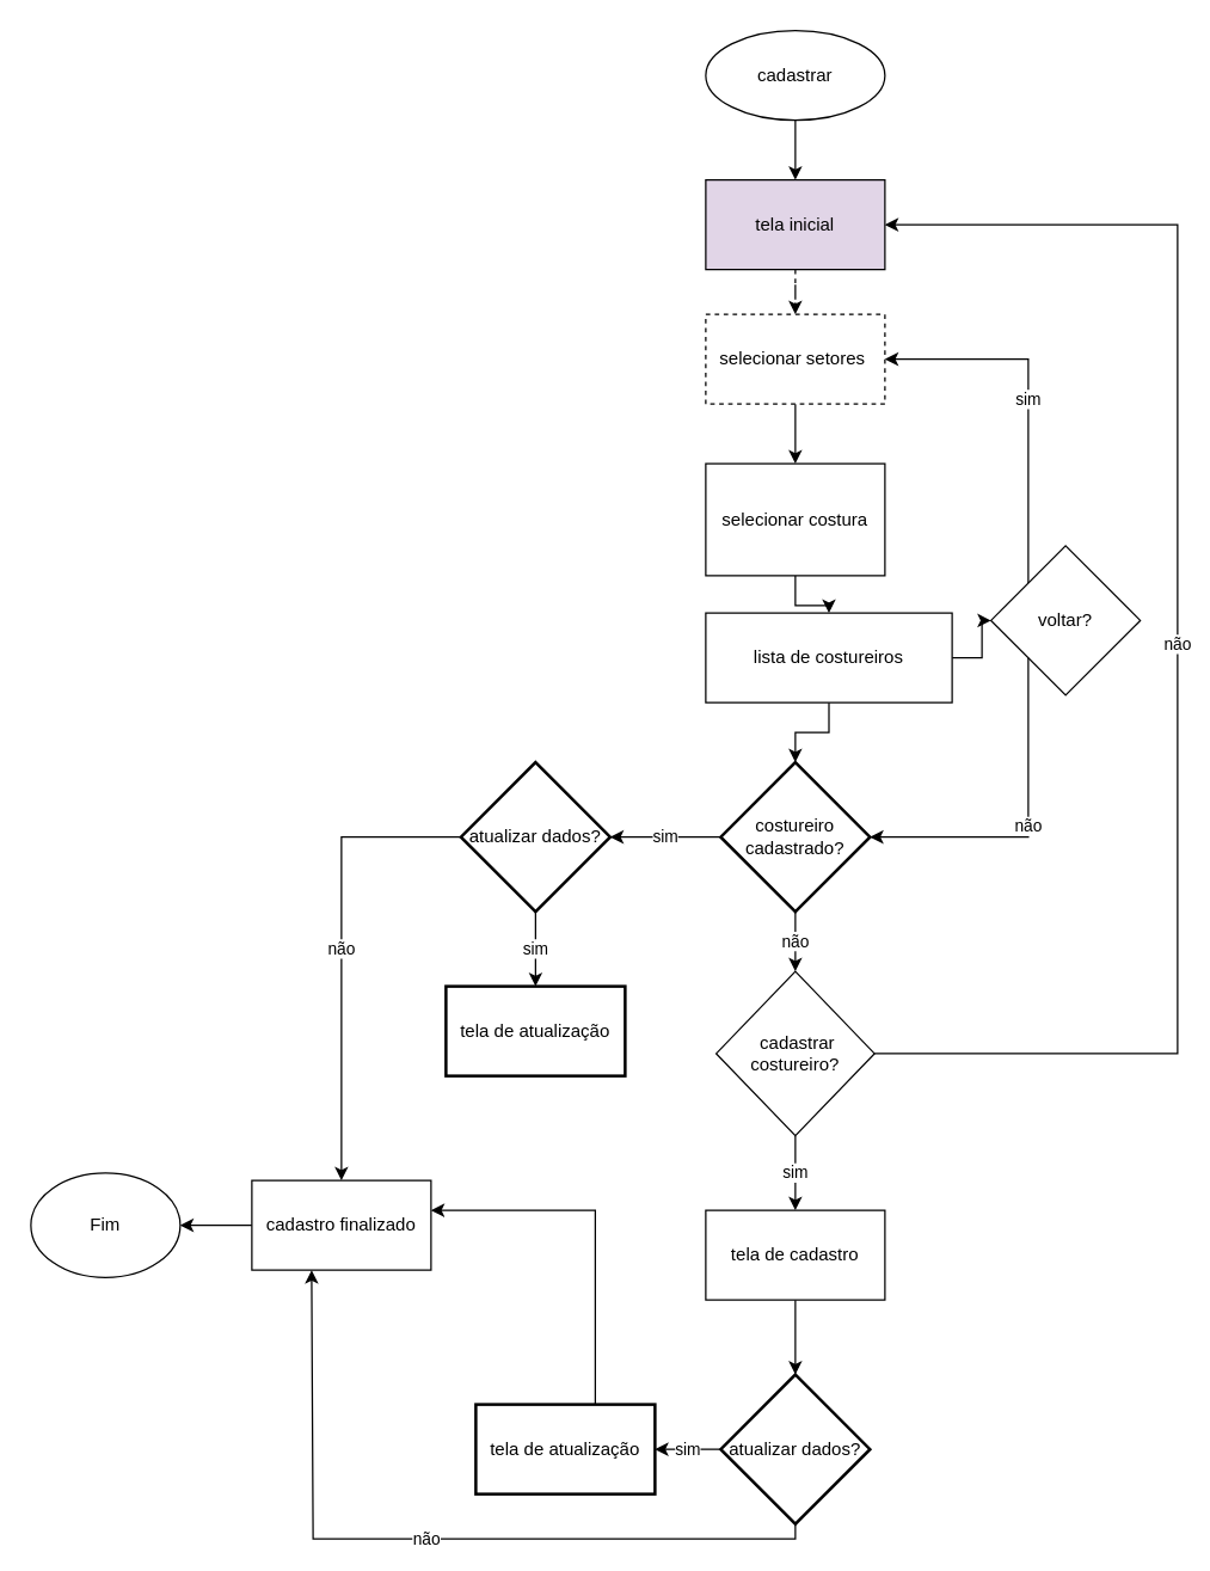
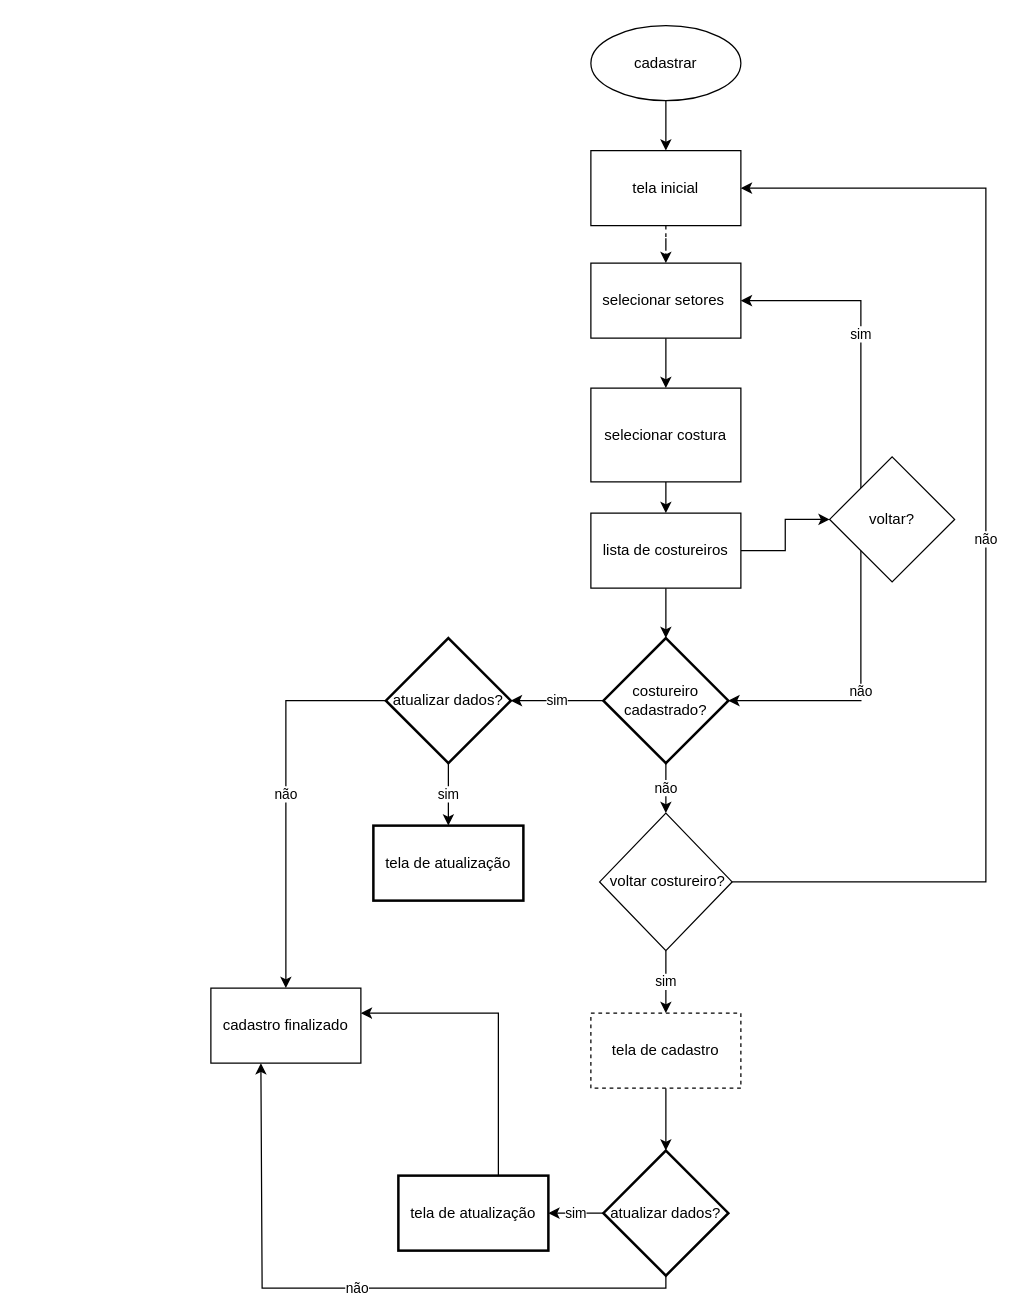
  <mxCell id="0" />
  <mxCell id="1" parent="0" />
  <mxCell id="2" value="" style="edgeStyle=orthogonalEdgeStyle;rounded=0;orthogonalLoop=1;jettySize=auto;html=1;" edge="1" parent="1" source="3" target="5"><mxGeometry relative="1" as="geometry" /></mxCell>
  <mxCell id="3" value="cadastrar" style="ellipse;whiteSpace=wrap;html=1;" vertex="1" parent="1"><mxGeometry x="472" y="20" width="120" height="60" as="geometry" /></mxCell>
  <mxCell id="4" value="" style="edgeStyle=orthogonalEdgeStyle;rounded=0;orthogonalLoop=1;jettySize=auto;html=1;dashed=1;" edge="1" parent="1" source="5" target="7"><mxGeometry relative="1" as="geometry" /></mxCell>
- <mxCell id="5" value="tela inicial" style="rounded=0;whiteSpace=wrap;html=1;fillColor=#e1d5e7;" vertex="1" parent="1"><mxGeometry x="472" y="120" width="120" height="60" as="geometry" /></mxCell>
+ <mxCell id="5" value="tela inicial" style="rounded=0;whiteSpace=wrap;html=1;" vertex="1" parent="1"><mxGeometry x="472" y="120" width="120" height="60" as="geometry" /></mxCell>
  <mxCell id="6" value="" style="edgeStyle=orthogonalEdgeStyle;rounded=0;orthogonalLoop=1;jettySize=auto;html=1;" edge="1" parent="1" source="7" target="9"><mxGeometry relative="1" as="geometry" /></mxCell>
- <mxCell id="7" value="selecionar setores&amp;nbsp;" style="rounded=0;whiteSpace=wrap;html=1;dashed=1;" vertex="1" parent="1"><mxGeometry x="472" y="210" width="120" height="60" as="geometry" /></mxCell>
+ <mxCell id="7" value="selecionar setores&amp;nbsp;" style="rounded=0;whiteSpace=wrap;html=1;" vertex="1" parent="1"><mxGeometry x="472" y="210" width="120" height="60" as="geometry" /></mxCell>
  <mxCell id="8" value="" style="edgeStyle=orthogonalEdgeStyle;rounded=0;orthogonalLoop=1;jettySize=auto;html=1;" edge="1" parent="1" source="9" target="12"><mxGeometry relative="1" as="geometry" /></mxCell>
  <mxCell id="9" value="selecionar costura" style="rounded=0;whiteSpace=wrap;html=1;" vertex="1" parent="1"><mxGeometry x="472" y="310" width="120" height="75" as="geometry" /></mxCell>
  <mxCell id="10" value="" style="edgeStyle=orthogonalEdgeStyle;rounded=0;orthogonalLoop=1;jettySize=auto;html=1;" edge="1" parent="1" source="12" target="20"><mxGeometry relative="1" as="geometry" /></mxCell>
  <mxCell id="11" value="" style="edgeStyle=orthogonalEdgeStyle;rounded=0;orthogonalLoop=1;jettySize=auto;html=1;" edge="1" parent="1" source="12" target="14"><mxGeometry relative="1" as="geometry" /></mxCell>
- <mxCell id="12" value="lista de costureiros" style="rounded=0;whiteSpace=wrap;html=1;" vertex="1" parent="1"><mxGeometry x="472" y="410" width="165" height="60" as="geometry" /></mxCell>
+ <mxCell id="12" value="lista de costureiros" style="rounded=0;whiteSpace=wrap;html=1;" vertex="1" parent="1"><mxGeometry x="472" y="410" width="120" height="60" as="geometry" /></mxCell>
  <mxCell id="13" value="sim" style="edgeStyle=orthogonalEdgeStyle;rounded=0;orthogonalLoop=1;jettySize=auto;html=1;entryX=1;entryY=0.5;entryDx=0;entryDy=0;" edge="1" parent="1" source="14" target="7"><mxGeometry relative="1" as="geometry"><Array as="points"><mxPoint x="688" y="240" /></Array></mxGeometry></mxCell>
  <mxCell id="14" value="voltar?" style="rhombus;whiteSpace=wrap;html=1;" vertex="1" parent="1"><mxGeometry x="663" y="365" width="100" height="100" as="geometry" /></mxCell>
  <mxCell id="15" value="sim" style="edgeStyle=orthogonalEdgeStyle;rounded=0;orthogonalLoop=1;jettySize=auto;html=1;" edge="1" parent="1" source="17" target="27"><mxGeometry relative="1" as="geometry" /></mxCell>
  <mxCell id="16" value="não" style="edgeStyle=orthogonalEdgeStyle;rounded=0;orthogonalLoop=1;jettySize=auto;html=1;entryX=1;entryY=0.5;entryDx=0;entryDy=0;" edge="1" parent="1" source="17" target="5"><mxGeometry relative="1" as="geometry"><Array as="points"><mxPoint x="788" y="705" /><mxPoint x="788" y="150" /></Array></mxGeometry></mxCell>
- <mxCell id="17" value="&amp;nbsp;cadastrar costureiro?" style="rhombus;whiteSpace=wrap;html=1;" vertex="1" parent="1"><mxGeometry x="479" y="650" width="106" height="110" as="geometry" /></mxCell>
+ <mxCell id="17" value="&amp;nbsp;voltar costureiro?" style="rhombus;whiteSpace=wrap;html=1;" vertex="1" parent="1"><mxGeometry x="479" y="650" width="106" height="110" as="geometry" /></mxCell>
  <mxCell id="18" value="não" style="edgeStyle=orthogonalEdgeStyle;rounded=0;orthogonalLoop=1;jettySize=auto;html=1;" edge="1" parent="1" source="20" target="17"><mxGeometry relative="1" as="geometry" /></mxCell>
  <mxCell id="19" value="sim" style="edgeStyle=orthogonalEdgeStyle;rounded=0;orthogonalLoop=1;jettySize=auto;html=1;" edge="1" parent="1" source="20" target="24"><mxGeometry relative="1" as="geometry" /></mxCell>
  <mxCell id="20" value="costureiro cadastrado?" style="strokeWidth=2;html=1;shape=mxgraph.flowchart.decision;whiteSpace=wrap;" vertex="1" parent="1"><mxGeometry x="482" y="510" width="100" height="100" as="geometry" /></mxCell>
  <mxCell id="21" value="não" style="edgeStyle=orthogonalEdgeStyle;rounded=0;orthogonalLoop=1;jettySize=auto;html=1;entryX=1;entryY=0.5;entryDx=0;entryDy=0;entryPerimeter=0;" edge="1" parent="1" source="14" target="20"><mxGeometry relative="1" as="geometry"><Array as="points"><mxPoint x="688" y="560" /></Array></mxGeometry></mxCell>
  <mxCell id="22" value="sim" style="edgeStyle=orthogonalEdgeStyle;rounded=0;orthogonalLoop=1;jettySize=auto;html=1;" edge="1" parent="1" source="24" target="25"><mxGeometry relative="1" as="geometry" /></mxCell>
  <mxCell id="23" value="não" style="edgeStyle=orthogonalEdgeStyle;rounded=0;orthogonalLoop=1;jettySize=auto;html=1;" edge="1" parent="1" source="24" target="34"><mxGeometry relative="1" as="geometry" /></mxCell>
  <mxCell id="24" value="atualizar dados?" style="strokeWidth=2;html=1;shape=mxgraph.flowchart.decision;whiteSpace=wrap;" vertex="1" parent="1"><mxGeometry x="308" y="510" width="100" height="100" as="geometry" /></mxCell>
  <mxCell id="25" value="tela de atualização" style="whiteSpace=wrap;html=1;strokeWidth=2;" vertex="1" parent="1"><mxGeometry x="298" y="660" width="120" height="60" as="geometry" /></mxCell>
  <mxCell id="26" value="" style="edgeStyle=orthogonalEdgeStyle;rounded=0;orthogonalLoop=1;jettySize=auto;html=1;" edge="1" parent="1" source="27" target="30"><mxGeometry relative="1" as="geometry" /></mxCell>
- <mxCell id="27" value="tela de cadastro" style="whiteSpace=wrap;html=1;" vertex="1" parent="1"><mxGeometry x="472" y="810" width="120" height="60" as="geometry" /></mxCell>
+ <mxCell id="27" value="tela de cadastro" style="whiteSpace=wrap;html=1;dashed=1;" vertex="1" parent="1"><mxGeometry x="472" y="810" width="120" height="60" as="geometry" /></mxCell>
  <mxCell id="28" value="sim" style="edgeStyle=orthogonalEdgeStyle;rounded=0;orthogonalLoop=1;jettySize=auto;html=1;" edge="1" parent="1" source="30" target="32"><mxGeometry relative="1" as="geometry" /></mxCell>
  <mxCell id="29" value="não" style="edgeStyle=orthogonalEdgeStyle;rounded=0;orthogonalLoop=1;jettySize=auto;html=1;" edge="1" parent="1" source="30"><mxGeometry relative="1" as="geometry"><mxPoint x="208" y="850" as="targetPoint" /><Array as="points"><mxPoint x="532" y="1030" /><mxPoint x="209" y="1030" /></Array></mxGeometry></mxCell>
  <mxCell id="30" value="atualizar dados?" style="strokeWidth=2;html=1;shape=mxgraph.flowchart.decision;whiteSpace=wrap;" vertex="1" parent="1"><mxGeometry x="482" y="920" width="100" height="100" as="geometry" /></mxCell>
  <mxCell id="31" style="edgeStyle=orthogonalEdgeStyle;rounded=0;orthogonalLoop=1;jettySize=auto;html=1;" edge="1" parent="1" source="32" target="34"><mxGeometry relative="1" as="geometry"><Array as="points"><mxPoint x="398" y="810" /></Array></mxGeometry></mxCell>
  <mxCell id="32" value="tela de atualização" style="whiteSpace=wrap;html=1;strokeWidth=2;" vertex="1" parent="1"><mxGeometry x="318" y="940" width="120" height="60" as="geometry" /></mxCell>
- <mxCell id="33" value="" style="edgeStyle=orthogonalEdgeStyle;rounded=0;orthogonalLoop=1;jettySize=auto;html=1;" edge="1" parent="1" source="34" target="35"><mxGeometry relative="1" as="geometry" /></mxCell>
  <mxCell id="34" value="cadastro finalizado" style="rounded=0;whiteSpace=wrap;html=1;" vertex="1" parent="1"><mxGeometry x="168" y="790" width="120" height="60" as="geometry" /></mxCell>
- <mxCell id="35" value="Fim" style="ellipse;whiteSpace=wrap;html=1;" vertex="1" parent="1"><mxGeometry x="20" y="785" width="100" height="70" as="geometry" /></mxCell>
